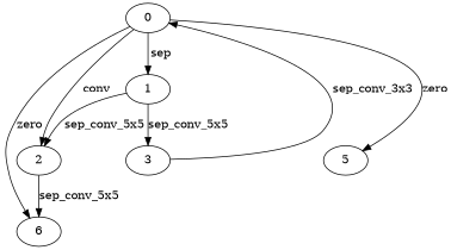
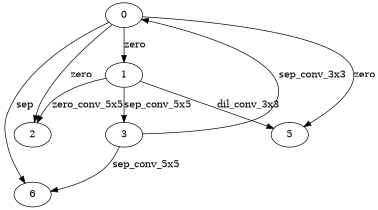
  digraph {
    0
    1
    2
    n4 [label=6]
    5
    3
-   0 -> 1 [label=sep]
-   0 -> 2 [label=conv]
-   0 -> n4 [label=zero]
+   0 -> 1 [label=zero]
+   0 -> 2 [label=zero]
+   0 -> n4 [label=sep]
    0 -> 5 [label=zero]
-   1 -> 2 [label=sep_conv_5x5]
+   1 -> 2 [label=zero_conv_5x5]
+   1 -> 5 [label=dil_conv_3x3]
    1 -> 3 [label=sep_conv_5x5]
-   2 -> n4 [label=sep_conv_5x5]
+   3 -> n4 [label=sep_conv_5x5]
    3 -> 0 [label=sep_conv_3x3]
  }
